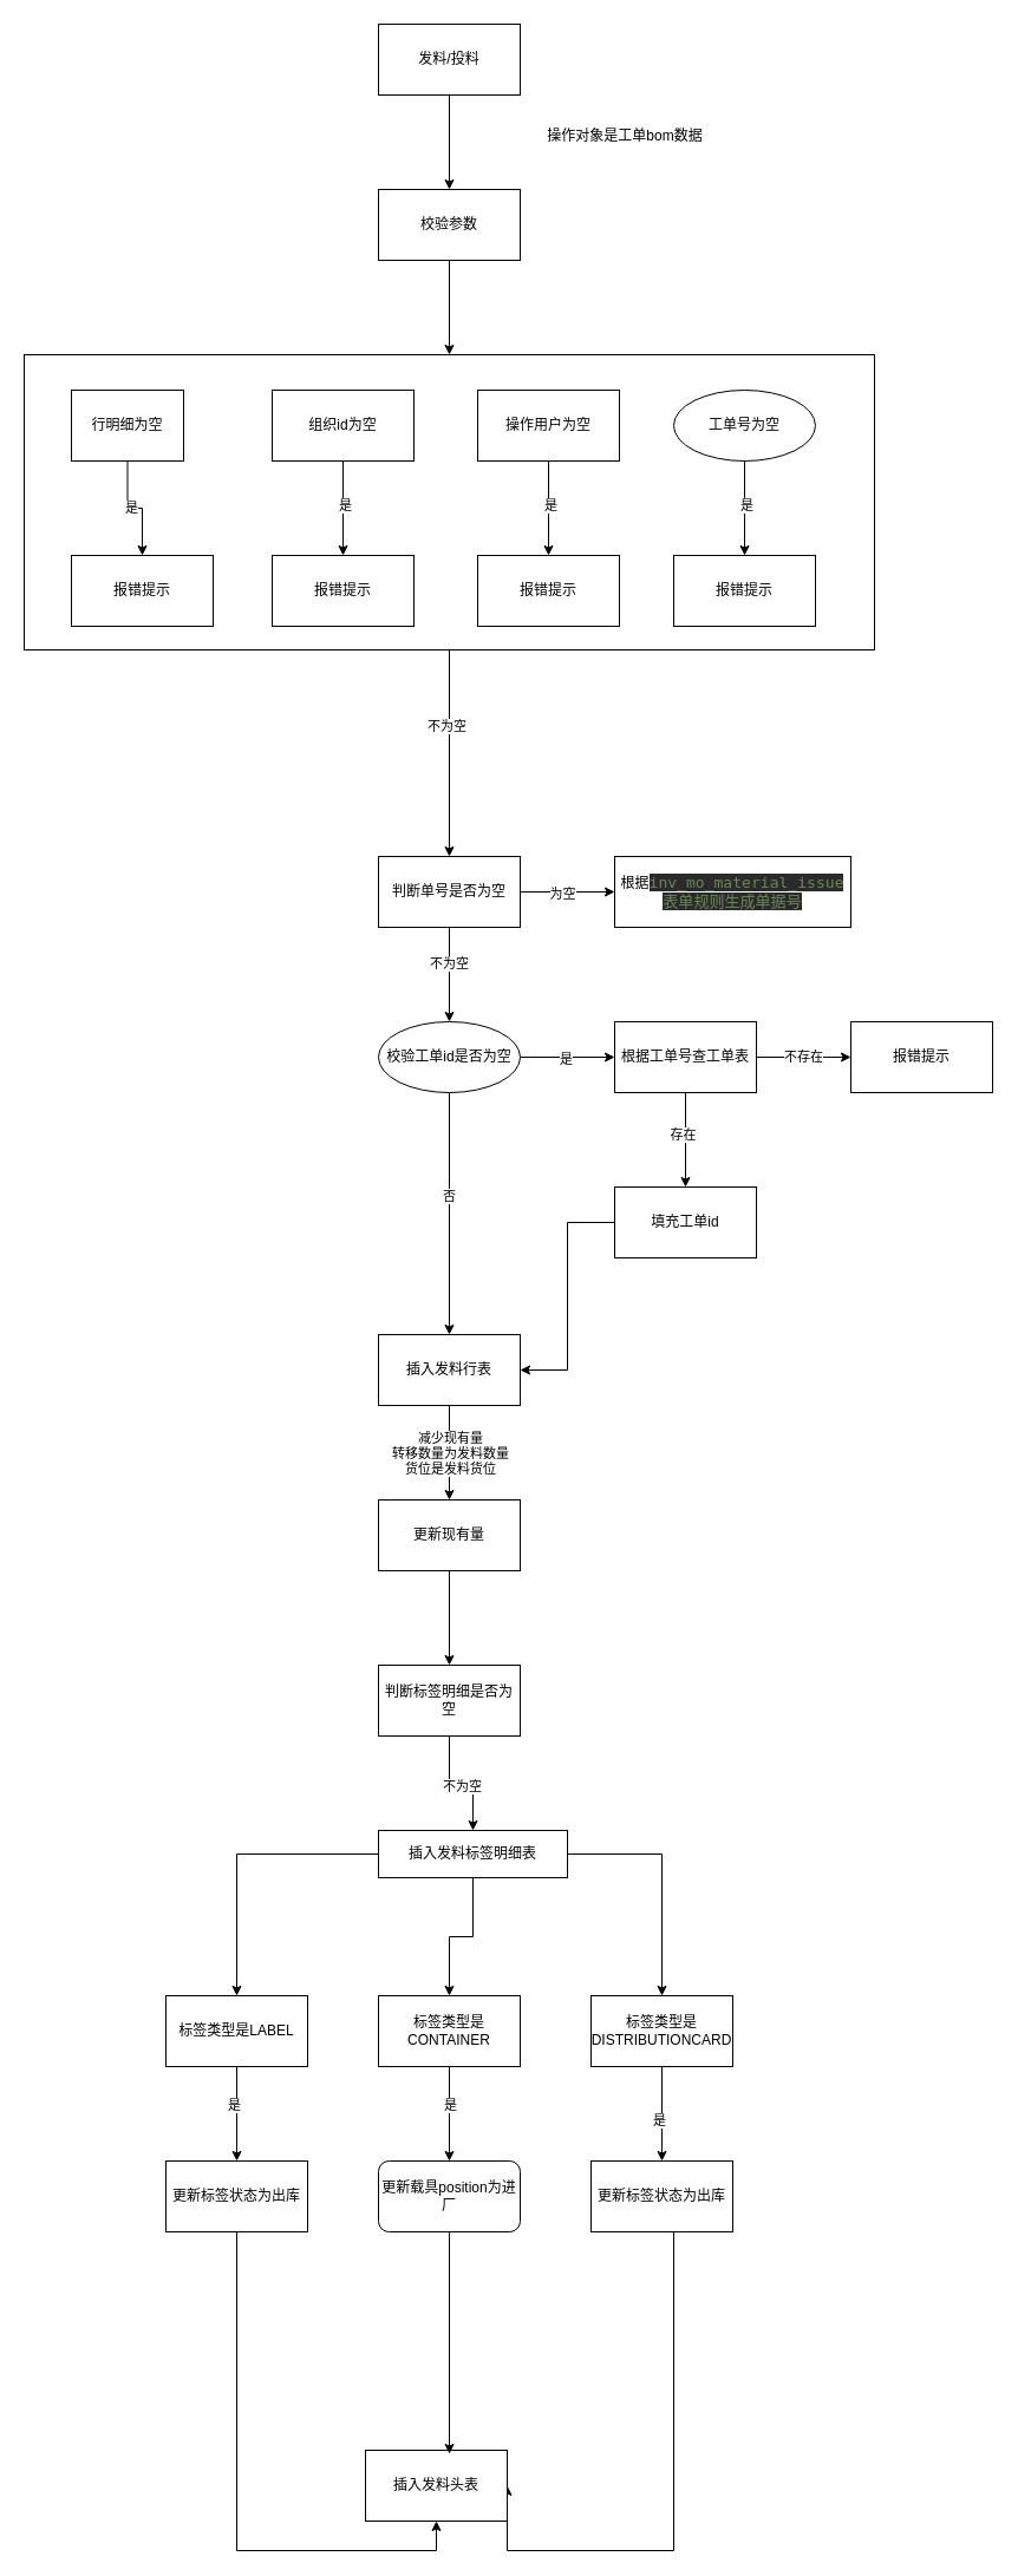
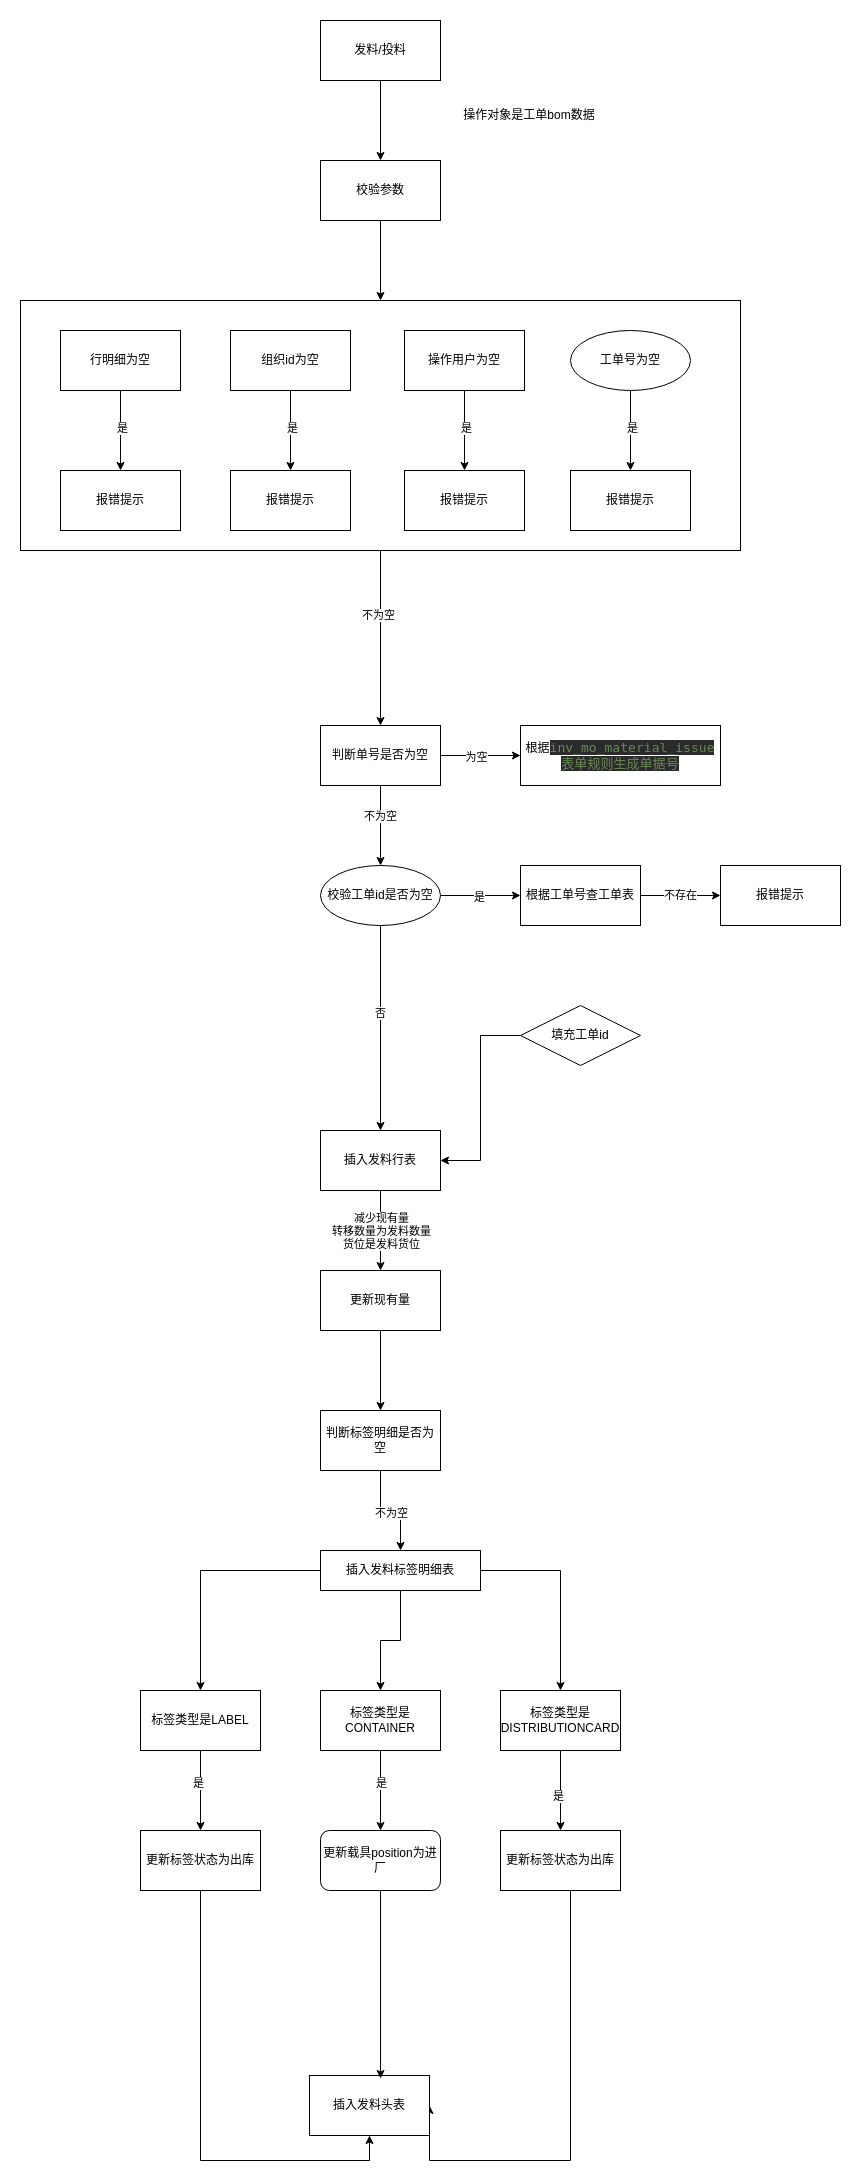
  <mxCell id="0" />
  <mxCell id="1" parent="0" />
  <mxCell id="2" value="" style="edgeStyle=orthogonalEdgeStyle;rounded=0;orthogonalLoop=1;jettySize=auto;html=1;" edge="1" parent="1" source="3" target="5"><mxGeometry relative="1" as="geometry" /></mxCell>
  <mxCell id="3" value="发料/投料" style="rounded=0;whiteSpace=wrap;html=1;" vertex="1" parent="1"><mxGeometry x="320" y="20" width="120" height="60" as="geometry" /></mxCell>
  <mxCell id="4" value="" style="edgeStyle=orthogonalEdgeStyle;rounded=0;orthogonalLoop=1;jettySize=auto;html=1;" edge="1" parent="1" source="5" target="8"><mxGeometry relative="1" as="geometry" /></mxCell>
  <mxCell id="5" value="校验参数" style="whiteSpace=wrap;html=1;rounded=0;" vertex="1" parent="1"><mxGeometry x="320" y="160" width="120" height="60" as="geometry" /></mxCell>
  <mxCell id="6" value="" style="edgeStyle=orthogonalEdgeStyle;rounded=0;orthogonalLoop=1;jettySize=auto;html=1;" edge="1" parent="1" source="8" target="29"><mxGeometry relative="1" as="geometry" /></mxCell>
  <mxCell id="7" value="不为空" style="edgeLabel;html=1;align=center;verticalAlign=middle;resizable=0;points=[];" vertex="1" connectable="0" parent="6"><mxGeometry x="-0.269" y="-3" relative="1" as="geometry"><mxPoint as="offset" /></mxGeometry></mxCell>
  <mxCell id="8" value="" style="whiteSpace=wrap;html=1;rounded=0;" vertex="1" parent="1"><mxGeometry x="20" y="300" width="720" height="250" as="geometry" /></mxCell>
  <mxCell id="9" value="" style="edgeStyle=orthogonalEdgeStyle;rounded=0;orthogonalLoop=1;jettySize=auto;html=1;" edge="1" parent="1" source="11" target="12"><mxGeometry relative="1" as="geometry" /></mxCell>
  <mxCell id="10" value="是" style="edgeLabel;html=1;align=center;verticalAlign=middle;resizable=0;points=[];" vertex="1" connectable="0" parent="9"><mxGeometry x="-0.075" y="1" relative="1" as="geometry"><mxPoint as="offset" /></mxGeometry></mxCell>
- <mxCell id="11" value="行明细为空" style="rounded=0;whiteSpace=wrap;html=1;" vertex="1" parent="1"><mxGeometry x="60" y="330" width="95" height="60" as="geometry" /></mxCell>
+ <mxCell id="11" value="行明细为空" style="rounded=0;whiteSpace=wrap;html=1;" vertex="1" parent="1"><mxGeometry x="60" y="330" width="120" height="60" as="geometry" /></mxCell>
  <mxCell id="12" value="报错提示" style="whiteSpace=wrap;html=1;rounded=0;" vertex="1" parent="1"><mxGeometry x="60" y="470" width="120" height="60" as="geometry" /></mxCell>
  <mxCell id="13" value="" style="edgeStyle=orthogonalEdgeStyle;rounded=0;orthogonalLoop=1;jettySize=auto;html=1;" edge="1" parent="1" source="15" target="16"><mxGeometry relative="1" as="geometry" /></mxCell>
  <mxCell id="14" value="是" style="edgeLabel;html=1;align=center;verticalAlign=middle;resizable=0;points=[];" vertex="1" connectable="0" parent="13"><mxGeometry x="-0.075" y="1" relative="1" as="geometry"><mxPoint as="offset" /></mxGeometry></mxCell>
  <mxCell id="15" value="组织id为空" style="rounded=0;whiteSpace=wrap;html=1;" vertex="1" parent="1"><mxGeometry x="230" y="330" width="120" height="60" as="geometry" /></mxCell>
  <mxCell id="16" value="报错提示" style="whiteSpace=wrap;html=1;rounded=0;" vertex="1" parent="1"><mxGeometry x="230" y="470" width="120" height="60" as="geometry" /></mxCell>
  <mxCell id="17" value="" style="edgeStyle=orthogonalEdgeStyle;rounded=0;orthogonalLoop=1;jettySize=auto;html=1;" edge="1" parent="1" source="19" target="20"><mxGeometry relative="1" as="geometry" /></mxCell>
  <mxCell id="18" value="是" style="edgeLabel;html=1;align=center;verticalAlign=middle;resizable=0;points=[];" vertex="1" connectable="0" parent="17"><mxGeometry x="-0.075" y="1" relative="1" as="geometry"><mxPoint as="offset" /></mxGeometry></mxCell>
  <mxCell id="19" value="操作用户为空" style="rounded=0;whiteSpace=wrap;html=1;" vertex="1" parent="1"><mxGeometry x="404" y="330" width="120" height="60" as="geometry" /></mxCell>
  <mxCell id="20" value="报错提示" style="whiteSpace=wrap;html=1;rounded=0;" vertex="1" parent="1"><mxGeometry x="404" y="470" width="120" height="60" as="geometry" /></mxCell>
  <mxCell id="21" value="" style="edgeStyle=orthogonalEdgeStyle;rounded=0;orthogonalLoop=1;jettySize=auto;html=1;" edge="1" parent="1" source="23" target="24"><mxGeometry relative="1" as="geometry" /></mxCell>
  <mxCell id="22" value="是" style="edgeLabel;html=1;align=center;verticalAlign=middle;resizable=0;points=[];" vertex="1" connectable="0" parent="21"><mxGeometry x="-0.075" y="1" relative="1" as="geometry"><mxPoint as="offset" /></mxGeometry></mxCell>
  <mxCell id="23" value="工单号为空" style="ellipse;whiteSpace=wrap;html=1;" vertex="1" parent="1"><mxGeometry x="570" y="330" width="120" height="60" as="geometry" /></mxCell>
  <mxCell id="24" value="报错提示" style="whiteSpace=wrap;html=1;rounded=0;" vertex="1" parent="1"><mxGeometry x="570" y="470" width="120" height="60" as="geometry" /></mxCell>
  <mxCell id="25" value="" style="edgeStyle=orthogonalEdgeStyle;rounded=0;orthogonalLoop=1;jettySize=auto;html=1;" edge="1" parent="1" source="29" target="30"><mxGeometry relative="1" as="geometry" /></mxCell>
  <mxCell id="26" value="为空" style="edgeLabel;html=1;align=center;verticalAlign=middle;resizable=0;points=[];" vertex="1" connectable="0" parent="25"><mxGeometry x="-0.125" y="-1" relative="1" as="geometry"><mxPoint as="offset" /></mxGeometry></mxCell>
  <mxCell id="27" value="" style="edgeStyle=orthogonalEdgeStyle;rounded=0;orthogonalLoop=1;jettySize=auto;html=1;" edge="1" parent="1" source="29" target="35"><mxGeometry relative="1" as="geometry" /></mxCell>
  <mxCell id="28" value="不为空" style="edgeLabel;html=1;align=center;verticalAlign=middle;resizable=0;points=[];" vertex="1" connectable="0" parent="27"><mxGeometry x="-0.25" y="-1" relative="1" as="geometry"><mxPoint as="offset" /></mxGeometry></mxCell>
  <mxCell id="29" value="判断单号是否为空" style="whiteSpace=wrap;html=1;rounded=0;" vertex="1" parent="1"><mxGeometry x="320" y="725" width="120" height="60" as="geometry" /></mxCell>
  <mxCell id="30" value="根据&lt;span style=&quot;color: rgb(106, 135, 89); font-family: &amp;quot;JetBrains Mono&amp;quot;, monospace; font-size: 9.8pt; background-color: rgb(43, 43, 43);&quot;&gt;inv_mo_material_issue表单规则生成单据号&lt;/span&gt;" style="whiteSpace=wrap;html=1;rounded=0;" vertex="1" parent="1"><mxGeometry x="520" y="725" width="200" height="60" as="geometry" /></mxCell>
  <mxCell id="31" value="" style="edgeStyle=orthogonalEdgeStyle;rounded=0;orthogonalLoop=1;jettySize=auto;html=1;" edge="1" parent="1" source="35" target="40"><mxGeometry relative="1" as="geometry" /></mxCell>
  <mxCell id="32" value="是" style="edgeLabel;html=1;align=center;verticalAlign=middle;resizable=0;points=[];" vertex="1" connectable="0" parent="31"><mxGeometry x="-0.05" y="-1" relative="1" as="geometry"><mxPoint as="offset" /></mxGeometry></mxCell>
  <mxCell id="33" value="" style="edgeStyle=orthogonalEdgeStyle;rounded=0;orthogonalLoop=1;jettySize=auto;html=1;" edge="1" parent="1" source="35" target="46"><mxGeometry relative="1" as="geometry" /></mxCell>
  <mxCell id="34" value="否" style="edgeLabel;html=1;align=center;verticalAlign=middle;resizable=0;points=[];" vertex="1" connectable="0" parent="33"><mxGeometry x="-0.151" y="-1" relative="1" as="geometry"><mxPoint as="offset" /></mxGeometry></mxCell>
  <mxCell id="35" value="校验工单id是否为空" style="ellipse;whiteSpace=wrap;html=1;" vertex="1" parent="1"><mxGeometry x="320" y="865" width="120" height="60" as="geometry" /></mxCell>
  <mxCell id="36" value="" style="edgeStyle=orthogonalEdgeStyle;rounded=0;orthogonalLoop=1;jettySize=auto;html=1;" edge="1" parent="1" source="40" target="41"><mxGeometry relative="1" as="geometry" /></mxCell>
  <mxCell id="37" value="不存在" style="edgeLabel;html=1;align=center;verticalAlign=middle;resizable=0;points=[];" vertex="1" connectable="0" parent="36"><mxGeometry x="-0.025" y="1" relative="1" as="geometry"><mxPoint as="offset" /></mxGeometry></mxCell>
- <mxCell id="38" value="" style="edgeStyle=orthogonalEdgeStyle;rounded=0;orthogonalLoop=1;jettySize=auto;html=1;" edge="1" parent="1" source="40" target="43"><mxGeometry relative="1" as="geometry" /></mxCell>
- <mxCell id="39" value="存在" style="edgeLabel;html=1;align=center;verticalAlign=middle;resizable=0;points=[];" vertex="1" connectable="0" parent="38"><mxGeometry x="-0.125" y="-3" relative="1" as="geometry"><mxPoint as="offset" /></mxGeometry></mxCell>
  <mxCell id="40" value="根据工单号查工单表" style="whiteSpace=wrap;html=1;rounded=0;" vertex="1" parent="1"><mxGeometry x="520" y="865" width="120" height="60" as="geometry" /></mxCell>
  <mxCell id="41" value="报错提示" style="whiteSpace=wrap;html=1;rounded=0;" vertex="1" parent="1"><mxGeometry x="720" y="865" width="120" height="60" as="geometry" /></mxCell>
  <mxCell id="42" style="edgeStyle=orthogonalEdgeStyle;rounded=0;orthogonalLoop=1;jettySize=auto;html=1;entryX=1;entryY=0.5;entryDx=0;entryDy=0;" edge="1" parent="1" source="43" target="46"><mxGeometry relative="1" as="geometry" /></mxCell>
- <mxCell id="43" value="填充工单id" style="whiteSpace=wrap;html=1;rounded=0;" vertex="1" parent="1"><mxGeometry x="520" y="1005" width="120" height="60" as="geometry" /></mxCell>
+ <mxCell id="43" value="填充工单id" style="rhombus;whiteSpace=wrap;html=1;" vertex="1" parent="1"><mxGeometry x="520" y="1005" width="120" height="60" as="geometry" /></mxCell>
  <mxCell id="44" value="" style="edgeStyle=orthogonalEdgeStyle;rounded=0;orthogonalLoop=1;jettySize=auto;html=1;" edge="1" parent="1" source="46" target="48"><mxGeometry relative="1" as="geometry" /></mxCell>
  <mxCell id="45" value="减少现有量&lt;div&gt;转移数量为发料数量&lt;/div&gt;&lt;div&gt;货位是发料货位&lt;/div&gt;" style="edgeLabel;html=1;align=center;verticalAlign=middle;resizable=0;points=[];" vertex="1" connectable="0" parent="44"><mxGeometry x="-0.375" y="-3" relative="1" as="geometry"><mxPoint x="3" y="15" as="offset" /></mxGeometry></mxCell>
  <mxCell id="46" value="插入发料行表" style="whiteSpace=wrap;html=1;rounded=0;" vertex="1" parent="1"><mxGeometry x="320" y="1130" width="120" height="60" as="geometry" /></mxCell>
  <mxCell id="47" value="" style="edgeStyle=orthogonalEdgeStyle;rounded=0;orthogonalLoop=1;jettySize=auto;html=1;" edge="1" parent="1" source="48" target="51"><mxGeometry relative="1" as="geometry" /></mxCell>
  <mxCell id="48" value="更新现有量" style="whiteSpace=wrap;html=1;rounded=0;" vertex="1" parent="1"><mxGeometry x="320" y="1270" width="120" height="60" as="geometry" /></mxCell>
  <mxCell id="49" value="" style="edgeStyle=orthogonalEdgeStyle;rounded=0;orthogonalLoop=1;jettySize=auto;html=1;" edge="1" parent="1" source="51" target="55"><mxGeometry relative="1" as="geometry" /></mxCell>
  <mxCell id="50" value="不为空" style="edgeLabel;html=1;align=center;verticalAlign=middle;resizable=0;points=[];" vertex="1" connectable="0" parent="49"><mxGeometry y="-2" relative="1" as="geometry"><mxPoint as="offset" /></mxGeometry></mxCell>
  <mxCell id="51" value="判断标签明细是否为空" style="whiteSpace=wrap;html=1;rounded=0;" vertex="1" parent="1"><mxGeometry x="320" y="1410" width="120" height="60" as="geometry" /></mxCell>
  <mxCell id="52" value="" style="edgeStyle=orthogonalEdgeStyle;rounded=0;orthogonalLoop=1;jettySize=auto;html=1;" edge="1" parent="1" source="55" target="58"><mxGeometry relative="1" as="geometry" /></mxCell>
  <mxCell id="53" value="" style="edgeStyle=orthogonalEdgeStyle;rounded=0;orthogonalLoop=1;jettySize=auto;html=1;" edge="1" parent="1" source="55" target="63"><mxGeometry relative="1" as="geometry" /></mxCell>
  <mxCell id="54" value="" style="edgeStyle=orthogonalEdgeStyle;rounded=0;orthogonalLoop=1;jettySize=auto;html=1;" edge="1" parent="1" source="55" target="67"><mxGeometry relative="1" as="geometry" /></mxCell>
  <mxCell id="55" value="插入发料标签明细表" style="whiteSpace=wrap;html=1;rounded=0;" vertex="1" parent="1"><mxGeometry x="320" y="1550" width="160" height="40" as="geometry" /></mxCell>
  <mxCell id="56" value="" style="edgeStyle=orthogonalEdgeStyle;rounded=0;orthogonalLoop=1;jettySize=auto;html=1;" edge="1" parent="1" source="58" target="60"><mxGeometry relative="1" as="geometry" /></mxCell>
  <mxCell id="57" value="是" style="edgeLabel;html=1;align=center;verticalAlign=middle;resizable=0;points=[];" vertex="1" connectable="0" parent="56"><mxGeometry x="-0.2" y="-3" relative="1" as="geometry"><mxPoint as="offset" /></mxGeometry></mxCell>
  <mxCell id="58" value="标签类型是LABEL" style="whiteSpace=wrap;html=1;rounded=0;" vertex="1" parent="1"><mxGeometry x="140" y="1690" width="120" height="60" as="geometry" /></mxCell>
  <mxCell id="59" value="" style="edgeStyle=orthogonalEdgeStyle;rounded=0;orthogonalLoop=1;jettySize=auto;html=1;" edge="1" parent="1" source="60" target="70"><mxGeometry relative="1" as="geometry"><Array as="points"><mxPoint x="200" y="2160" /></Array></mxGeometry></mxCell>
  <mxCell id="60" value="更新标签状态为出库" style="whiteSpace=wrap;html=1;rounded=0;" vertex="1" parent="1"><mxGeometry x="140" y="1830" width="120" height="60" as="geometry" /></mxCell>
  <mxCell id="61" value="" style="edgeStyle=orthogonalEdgeStyle;rounded=0;orthogonalLoop=1;jettySize=auto;html=1;" edge="1" parent="1" source="63" target="64"><mxGeometry relative="1" as="geometry" /></mxCell>
  <mxCell id="62" value="是" style="edgeLabel;html=1;align=center;verticalAlign=middle;resizable=0;points=[];" vertex="1" connectable="0" parent="61"><mxGeometry x="-0.2" relative="1" as="geometry"><mxPoint as="offset" /></mxGeometry></mxCell>
  <mxCell id="63" value="标签类型是CONTAINER" style="whiteSpace=wrap;html=1;rounded=0;" vertex="1" parent="1"><mxGeometry x="320" y="1690" width="120" height="60" as="geometry" /></mxCell>
  <mxCell id="64" value="更新载具position为进厂" style="whiteSpace=wrap;html=1;rounded=1;" vertex="1" parent="1"><mxGeometry x="320" y="1830" width="120" height="60" as="geometry" /></mxCell>
  <mxCell id="65" value="" style="edgeStyle=orthogonalEdgeStyle;rounded=0;orthogonalLoop=1;jettySize=auto;html=1;" edge="1" parent="1" source="67" target="69"><mxGeometry relative="1" as="geometry" /></mxCell>
  <mxCell id="66" value="是" style="edgeLabel;html=1;align=center;verticalAlign=middle;resizable=0;points=[];" vertex="1" connectable="0" parent="65"><mxGeometry x="0.125" y="-3" relative="1" as="geometry"><mxPoint as="offset" /></mxGeometry></mxCell>
  <mxCell id="67" value="标签类型是DISTRIBUTIONCARD" style="whiteSpace=wrap;html=1;rounded=0;" vertex="1" parent="1"><mxGeometry x="500" y="1690" width="120" height="60" as="geometry" /></mxCell>
  <mxCell id="68" style="edgeStyle=orthogonalEdgeStyle;rounded=0;orthogonalLoop=1;jettySize=auto;html=1;entryX=1;entryY=0.5;entryDx=0;entryDy=0;" edge="1" parent="1" source="69" target="70"><mxGeometry relative="1" as="geometry"><Array as="points"><mxPoint x="570" y="2160" /></Array></mxGeometry></mxCell>
  <mxCell id="69" value="更新标签状态为出库" style="whiteSpace=wrap;html=1;rounded=0;" vertex="1" parent="1"><mxGeometry x="500" y="1830" width="120" height="60" as="geometry" /></mxCell>
  <mxCell id="70" value="插入发料头表" style="whiteSpace=wrap;html=1;rounded=0;" vertex="1" parent="1"><mxGeometry x="309" y="2075" width="120" height="60" as="geometry" /></mxCell>
  <mxCell id="71" style="edgeStyle=orthogonalEdgeStyle;rounded=0;orthogonalLoop=1;jettySize=auto;html=1;entryX=0.592;entryY=0.05;entryDx=0;entryDy=0;entryPerimeter=0;" edge="1" parent="1" source="64" target="70"><mxGeometry relative="1" as="geometry" /></mxCell>
  <mxCell id="72" value="操作对象是工单bom数据" style="text;html=1;align=center;verticalAlign=middle;whiteSpace=wrap;rounded=0;" vertex="1" parent="1"><mxGeometry x="404" y="100" width="250" height="30" as="geometry" /></mxCell>
